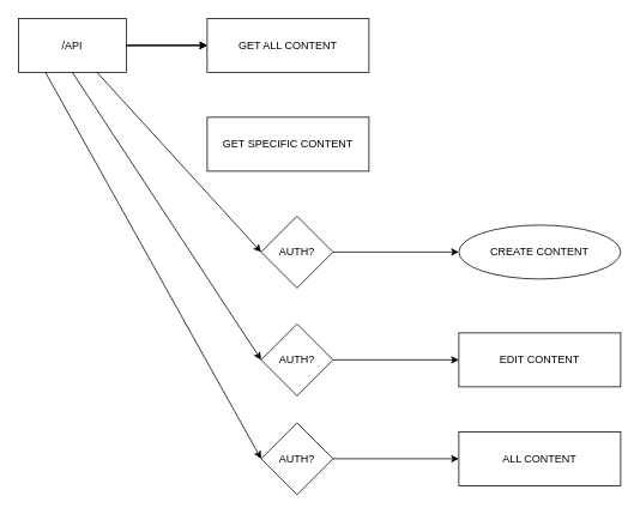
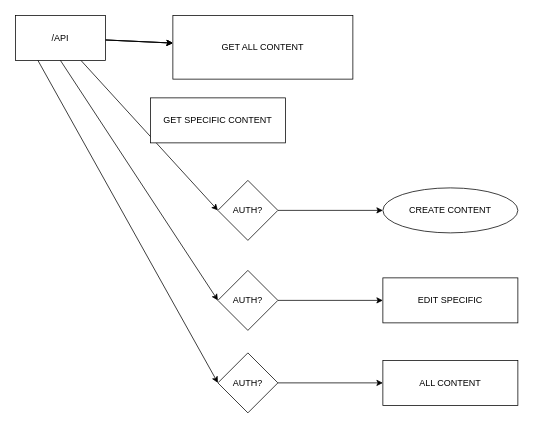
  <mxCell id="0" />
  <mxCell id="1" parent="0" />
  <mxCell id="2" value="" style="edgeStyle=none;html=1;" edge="1" parent="1" source="6" target="7"><mxGeometry relative="1" as="geometry" /></mxCell>
  <mxCell id="3" value="" style="edgeStyle=none;html=1;" edge="1" parent="1" source="6" target="7"><mxGeometry relative="1" as="geometry" /></mxCell>
  <mxCell id="4" value="" style="edgeStyle=none;html=1;" edge="1" parent="1" source="6" target="7"><mxGeometry relative="1" as="geometry" /></mxCell>
  <mxCell id="5" value="" style="edgeStyle=none;html=1;entryX=0;entryY=0.5;entryDx=0;entryDy=0;" edge="1" parent="1" source="6" target="11"><mxGeometry relative="1" as="geometry"><mxPoint x="250" y="280" as="targetPoint" /></mxGeometry></mxCell>
  <mxCell id="6" value="/API" style="whiteSpace=wrap;html=1;" vertex="1" parent="1"><mxGeometry x="20" y="20" width="120" height="60" as="geometry" /></mxCell>
- <mxCell id="7" value="GET ALL CONTENT" style="whiteSpace=wrap;html=1;" vertex="1" parent="1"><mxGeometry x="230" y="20" width="180" height="60" as="geometry" /></mxCell>
- <mxCell id="8" value="GET SPECIFIC CONTENT" style="whiteSpace=wrap;html=1;" vertex="1" parent="1"><mxGeometry x="230" y="130" width="180" height="60" as="geometry" /></mxCell>
+ <mxCell id="7" value="GET ALL CONTENT" style="whiteSpace=wrap;html=1;" vertex="1" parent="1"><mxGeometry x="230" y="20" width="240" height="85" as="geometry" /></mxCell>
+ <mxCell id="8" value="GET SPECIFIC CONTENT" style="whiteSpace=wrap;html=1;" vertex="1" parent="1"><mxGeometry x="200" y="130" width="180" height="60" as="geometry" /></mxCell>
  <mxCell id="9" value="CREATE CONTENT" style="ellipse;whiteSpace=wrap;html=1;" vertex="1" parent="1"><mxGeometry x="510" y="250" width="180" height="60" as="geometry" /></mxCell>
  <mxCell id="10" style="edgeStyle=none;html=1;entryX=0;entryY=0.5;entryDx=0;entryDy=0;" edge="1" parent="1" source="11" target="9"><mxGeometry relative="1" as="geometry" /></mxCell>
  <mxCell id="11" value="AUTH?" style="rhombus;whiteSpace=wrap;html=1;" vertex="1" parent="1"><mxGeometry x="290" y="240" width="80" height="80" as="geometry" /></mxCell>
  <mxCell id="12" value="AUTH?" style="rhombus;whiteSpace=wrap;html=1;" vertex="1" parent="1"><mxGeometry x="290" y="360" width="80" height="80" as="geometry" /></mxCell>
- <mxCell id="13" value="EDIT CONTENT" style="whiteSpace=wrap;html=1;" vertex="1" parent="1"><mxGeometry x="510" y="370" width="180" height="60" as="geometry" /></mxCell>
+ <mxCell id="13" value="EDIT SPECIFIC" style="whiteSpace=wrap;html=1;" vertex="1" parent="1"><mxGeometry x="510" y="370" width="180" height="60" as="geometry" /></mxCell>
  <mxCell id="14" style="edgeStyle=none;html=1;entryX=0;entryY=0.5;entryDx=0;entryDy=0;" edge="1" source="12" target="13" parent="1"><mxGeometry relative="1" as="geometry" /></mxCell>
  <mxCell id="15" value="" style="edgeStyle=none;html=1;entryX=0;entryY=0.5;entryDx=0;entryDy=0;exitX=0.5;exitY=1;exitDx=0;exitDy=0;" edge="1" target="12" parent="1" source="6"><mxGeometry relative="1" as="geometry"><mxPoint x="107.391" y="200" as="sourcePoint" /><mxPoint x="250" y="400" as="targetPoint" /></mxGeometry></mxCell>
  <mxCell id="16" value="AUTH?" style="rhombus;whiteSpace=wrap;html=1;" vertex="1" parent="1"><mxGeometry x="290" y="470" width="80" height="80" as="geometry" /></mxCell>
  <mxCell id="17" value="ALL CONTENT" style="whiteSpace=wrap;html=1;" vertex="1" parent="1"><mxGeometry x="510" y="480" width="180" height="60" as="geometry" /></mxCell>
  <mxCell id="18" style="edgeStyle=none;html=1;entryX=0;entryY=0.5;entryDx=0;entryDy=0;" edge="1" source="16" target="17" parent="1"><mxGeometry relative="1" as="geometry" /></mxCell>
  <mxCell id="19" value="" style="edgeStyle=none;html=1;entryX=0;entryY=0.5;entryDx=0;entryDy=0;exitX=0.25;exitY=1;exitDx=0;exitDy=0;" edge="1" target="16" parent="1" source="6"><mxGeometry relative="1" as="geometry"><mxPoint x="80" y="190" as="sourcePoint" /><mxPoint x="250" y="510" as="targetPoint" /></mxGeometry></mxCell>
